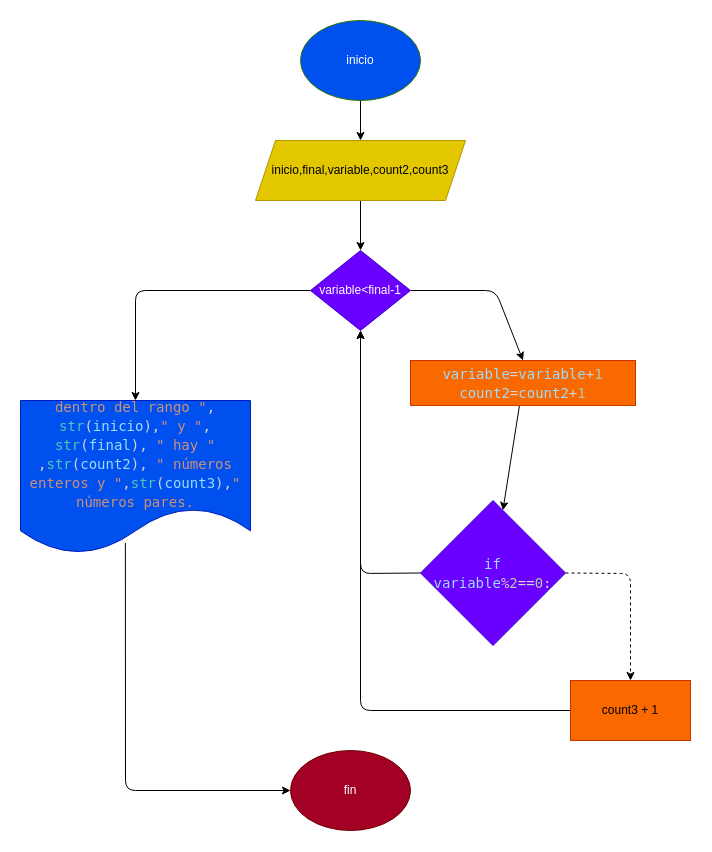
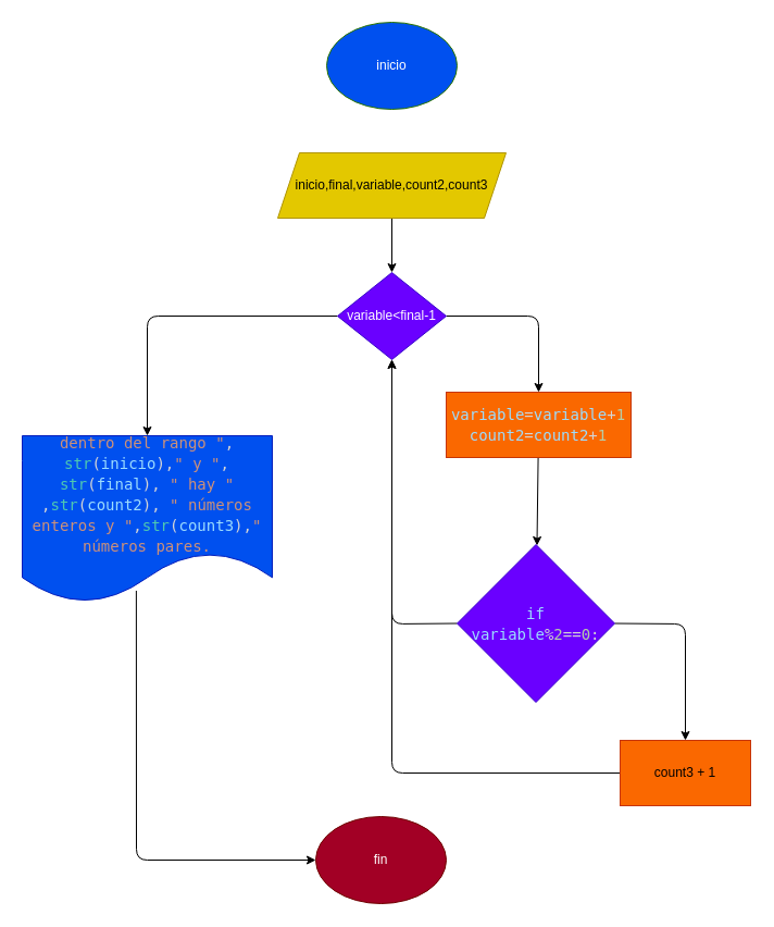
  <mxCell id="0" />
  <mxCell id="1" parent="0" />
- <mxCell id="2" value="" style="edgeStyle=none;html=1;" edge="1" parent="1" source="3" target="5"><mxGeometry relative="1" as="geometry" /></mxCell>
  <mxCell id="3" value="inicio" style="ellipse;whiteSpace=wrap;html=1;fillColor=#0050ef;fontColor=#ffffff;strokeColor=#2D7600;" vertex="1" parent="1"><mxGeometry x="300" y="20" width="120" height="80" as="geometry" /></mxCell>
  <mxCell id="4" value="" style="edgeStyle=none;html=1;" edge="1" parent="1" source="5" target="8"><mxGeometry relative="1" as="geometry" /></mxCell>
  <mxCell id="5" value="inicio,final,variable,count2,count3" style="shape=parallelogram;perimeter=parallelogramPerimeter;whiteSpace=wrap;html=1;fixedSize=1;fillColor=#e3c800;fontColor=#000000;strokeColor=#B09500;" vertex="1" parent="1"><mxGeometry x="255" y="140" width="210" height="60" as="geometry" /></mxCell>
  <mxCell id="6" style="edgeStyle=none;html=1;exitX=1;exitY=0.5;exitDx=0;exitDy=0;entryX=0.5;entryY=0;entryDx=0;entryDy=0;" edge="1" parent="1" source="8" target="10"><mxGeometry relative="1" as="geometry"><Array as="points"><mxPoint x="495" y="290" /></Array></mxGeometry></mxCell>
  <mxCell id="7" style="edgeStyle=none;html=1;exitX=0;exitY=0.5;exitDx=0;exitDy=0;entryX=0.5;entryY=0;entryDx=0;entryDy=0;" edge="1" parent="1" source="8" target="17"><mxGeometry relative="1" as="geometry"><Array as="points"><mxPoint x="135" y="290" /></Array></mxGeometry></mxCell>
  <mxCell id="8" value="variable&amp;lt;final-1" style="rhombus;whiteSpace=wrap;html=1;fillColor=#6a00ff;fontColor=#ffffff;strokeColor=#3700CC;" vertex="1" parent="1"><mxGeometry x="310" y="250" width="100" height="80" as="geometry" /></mxCell>
  <mxCell id="9" value="" style="edgeStyle=none;html=1;" edge="1" parent="1" source="10" target="13"><mxGeometry relative="1" as="geometry" /></mxCell>
- <mxCell id="10" value="&lt;div style=&quot;color: rgb(212 , 212 , 212) ; font-family: &amp;#34;droid sans mono&amp;#34; , &amp;#34;monospace&amp;#34; , monospace ; font-weight: normal ; font-size: 14px ; line-height: 19px&quot;&gt;&lt;div&gt;&lt;span style=&quot;color: rgb(156 , 220 , 254)&quot;&gt;variable&lt;/span&gt;&lt;span style=&quot;color: rgb(212 , 212 , 212)&quot;&gt;=&lt;/span&gt;&lt;span style=&quot;color: rgb(156 , 220 , 254)&quot;&gt;variable&lt;/span&gt;&lt;span style=&quot;color: rgb(212 , 212 , 212)&quot;&gt;+&lt;/span&gt;&lt;span style=&quot;color: rgb(181 , 206 , 168)&quot;&gt;1&lt;/span&gt;&lt;/div&gt;&lt;div&gt;&lt;span style=&quot;color: rgb(212 , 212 , 212)&quot;&gt;    &lt;/span&gt;&lt;span style=&quot;color: rgb(156 , 220 , 254)&quot;&gt;count2&lt;/span&gt;&lt;span style=&quot;color: rgb(212 , 212 , 212)&quot;&gt;=&lt;/span&gt;&lt;span style=&quot;color: rgb(156 , 220 , 254)&quot;&gt;count2&lt;/span&gt;&lt;span style=&quot;color: rgb(212 , 212 , 212)&quot;&gt;+&lt;/span&gt;&lt;span style=&quot;color: rgb(181 , 206 , 168)&quot;&gt;1&lt;/span&gt;&lt;/div&gt;&lt;/div&gt;" style="rounded=0;whiteSpace=wrap;html=1;fillColor=#fa6800;fontColor=#000000;strokeColor=#C73500;" vertex="1" parent="1"><mxGeometry x="410" y="360" width="225" height="45" as="geometry" /></mxCell>
+ <mxCell id="10" value="&lt;div style=&quot;color: rgb(212 , 212 , 212) ; font-family: &amp;#34;droid sans mono&amp;#34; , &amp;#34;monospace&amp;#34; , monospace ; font-weight: normal ; font-size: 14px ; line-height: 19px&quot;&gt;&lt;div&gt;&lt;span style=&quot;color: rgb(156 , 220 , 254)&quot;&gt;variable&lt;/span&gt;&lt;span style=&quot;color: rgb(212 , 212 , 212)&quot;&gt;=&lt;/span&gt;&lt;span style=&quot;color: rgb(156 , 220 , 254)&quot;&gt;variable&lt;/span&gt;&lt;span style=&quot;color: rgb(212 , 212 , 212)&quot;&gt;+&lt;/span&gt;&lt;span style=&quot;color: rgb(181 , 206 , 168)&quot;&gt;1&lt;/span&gt;&lt;/div&gt;&lt;div&gt;&lt;span style=&quot;color: rgb(212 , 212 , 212)&quot;&gt;    &lt;/span&gt;&lt;span style=&quot;color: rgb(156 , 220 , 254)&quot;&gt;count2&lt;/span&gt;&lt;span style=&quot;color: rgb(212 , 212 , 212)&quot;&gt;=&lt;/span&gt;&lt;span style=&quot;color: rgb(156 , 220 , 254)&quot;&gt;count2&lt;/span&gt;&lt;span style=&quot;color: rgb(212 , 212 , 212)&quot;&gt;+&lt;/span&gt;&lt;span style=&quot;color: rgb(181 , 206 , 168)&quot;&gt;1&lt;/span&gt;&lt;/div&gt;&lt;/div&gt;" style="rounded=0;whiteSpace=wrap;html=1;fillColor=#fa6800;fontColor=#000000;strokeColor=#C73500;" vertex="1" parent="1"><mxGeometry x="410" y="360" width="170" height="60" as="geometry" /></mxCell>
  <mxCell id="11" style="edgeStyle=none;html=1;exitX=0;exitY=0.5;exitDx=0;exitDy=0;" edge="1" parent="1" source="13"><mxGeometry relative="1" as="geometry"><mxPoint x="360" y="330" as="targetPoint" /><Array as="points"><mxPoint x="360" y="573" /></Array></mxGeometry></mxCell>
- <mxCell id="12" style="edgeStyle=none;html=1;exitX=1;exitY=0.5;exitDx=0;exitDy=0;entryX=0.5;entryY=0;entryDx=0;entryDy=0;dashed=1;" edge="1" parent="1" source="13" target="15"><mxGeometry relative="1" as="geometry"><Array as="points"><mxPoint x="630" y="573" /></Array></mxGeometry></mxCell>
+ <mxCell id="12" style="edgeStyle=none;html=1;exitX=1;exitY=0.5;exitDx=0;exitDy=0;entryX=0.5;entryY=0;entryDx=0;entryDy=0;" edge="1" parent="1" source="13" target="15"><mxGeometry relative="1" as="geometry"><Array as="points"><mxPoint x="630" y="573" /></Array></mxGeometry></mxCell>
  <mxCell id="13" value="&lt;div style=&quot;color: rgb(212 , 212 , 212) ; font-family: &amp;#34;droid sans mono&amp;#34; , &amp;#34;monospace&amp;#34; , monospace ; font-size: 14px ; line-height: 19px&quot;&gt;&lt;span style=&quot;color: rgb(156 , 220 , 254)&quot;&gt;if variable&lt;/span&gt;%&lt;span style=&quot;color: rgb(181 , 206 , 168)&quot;&gt;2&lt;/span&gt;==&lt;span style=&quot;color: rgb(181 , 206 , 168)&quot;&gt;0&lt;/span&gt;:&lt;/div&gt;" style="rhombus;whiteSpace=wrap;html=1;labelBackgroundColor=none;fillColor=#6a00ff;fontColor=#ffffff;strokeColor=#3700CC;" vertex="1" parent="1"><mxGeometry x="420" y="500" width="145" height="145" as="geometry" /></mxCell>
  <mxCell id="14" style="edgeStyle=none;html=1;exitX=0;exitY=0.5;exitDx=0;exitDy=0;entryX=0.5;entryY=1;entryDx=0;entryDy=0;" edge="1" parent="1" source="15" target="8"><mxGeometry relative="1" as="geometry"><Array as="points"><mxPoint x="360" y="710" /></Array></mxGeometry></mxCell>
  <mxCell id="15" value="count3 + 1" style="rounded=0;whiteSpace=wrap;html=1;labelBackgroundColor=none;fillColor=#fa6800;fontColor=#000000;strokeColor=#C73500;" vertex="1" parent="1"><mxGeometry x="570" y="680" width="120" height="60" as="geometry" /></mxCell>
  <mxCell id="16" style="edgeStyle=none;html=1;exitX=0.456;exitY=0.929;exitDx=0;exitDy=0;entryX=0;entryY=0.5;entryDx=0;entryDy=0;exitPerimeter=0;" edge="1" parent="1" source="17" target="18"><mxGeometry relative="1" as="geometry"><Array as="points"><mxPoint x="125" y="790" /></Array></mxGeometry></mxCell>
  <mxCell id="17" value="&lt;div style=&quot;color: rgb(212 , 212 , 212) ; font-family: &amp;#34;droid sans mono&amp;#34; , &amp;#34;monospace&amp;#34; , monospace ; font-size: 14px ; line-height: 19px&quot;&gt;&lt;span style=&quot;color: rgb(206 , 145 , 120)&quot;&gt;dentro del rango &quot;&lt;/span&gt;, &lt;span style=&quot;color: rgb(78 , 201 , 176)&quot;&gt;str&lt;/span&gt;(&lt;span style=&quot;color: rgb(156 , 220 , 254)&quot;&gt;inicio&lt;/span&gt;),&lt;span style=&quot;color: rgb(206 , 145 , 120)&quot;&gt;&quot; y &quot;&lt;/span&gt;, &lt;span style=&quot;color: rgb(78 , 201 , 176)&quot;&gt;str&lt;/span&gt;(&lt;span style=&quot;color: rgb(156 , 220 , 254)&quot;&gt;final&lt;/span&gt;), &lt;span style=&quot;color: rgb(206 , 145 , 120)&quot;&gt;&quot; hay &quot;&lt;/span&gt; ,&lt;span style=&quot;color: rgb(78 , 201 , 176)&quot;&gt;str&lt;/span&gt;(&lt;span style=&quot;color: rgb(156 , 220 , 254)&quot;&gt;count2&lt;/span&gt;), &lt;span style=&quot;color: rgb(206 , 145 , 120)&quot;&gt;&quot; números enteros y &quot;&lt;/span&gt;,&lt;span style=&quot;color: rgb(78 , 201 , 176)&quot;&gt;str&lt;/span&gt;(&lt;span style=&quot;color: rgb(156 , 220 , 254)&quot;&gt;count3&lt;/span&gt;),&lt;span style=&quot;color: rgb(206 , 145 , 120)&quot;&gt;&quot; números pares.&lt;/span&gt;&lt;/div&gt;" style="shape=document;whiteSpace=wrap;html=1;boundedLbl=1;labelBackgroundColor=none;fillColor=#0050ef;fontColor=#ffffff;strokeColor=#001DBC;" vertex="1" parent="1"><mxGeometry x="20" y="400" width="230" height="153.33" as="geometry" /></mxCell>
  <mxCell id="18" value="fin" style="ellipse;whiteSpace=wrap;html=1;labelBackgroundColor=none;fillColor=#a20025;fontColor=#ffffff;strokeColor=#6F0000;" vertex="1" parent="1"><mxGeometry x="290" y="750" width="120" height="80" as="geometry" /></mxCell>
